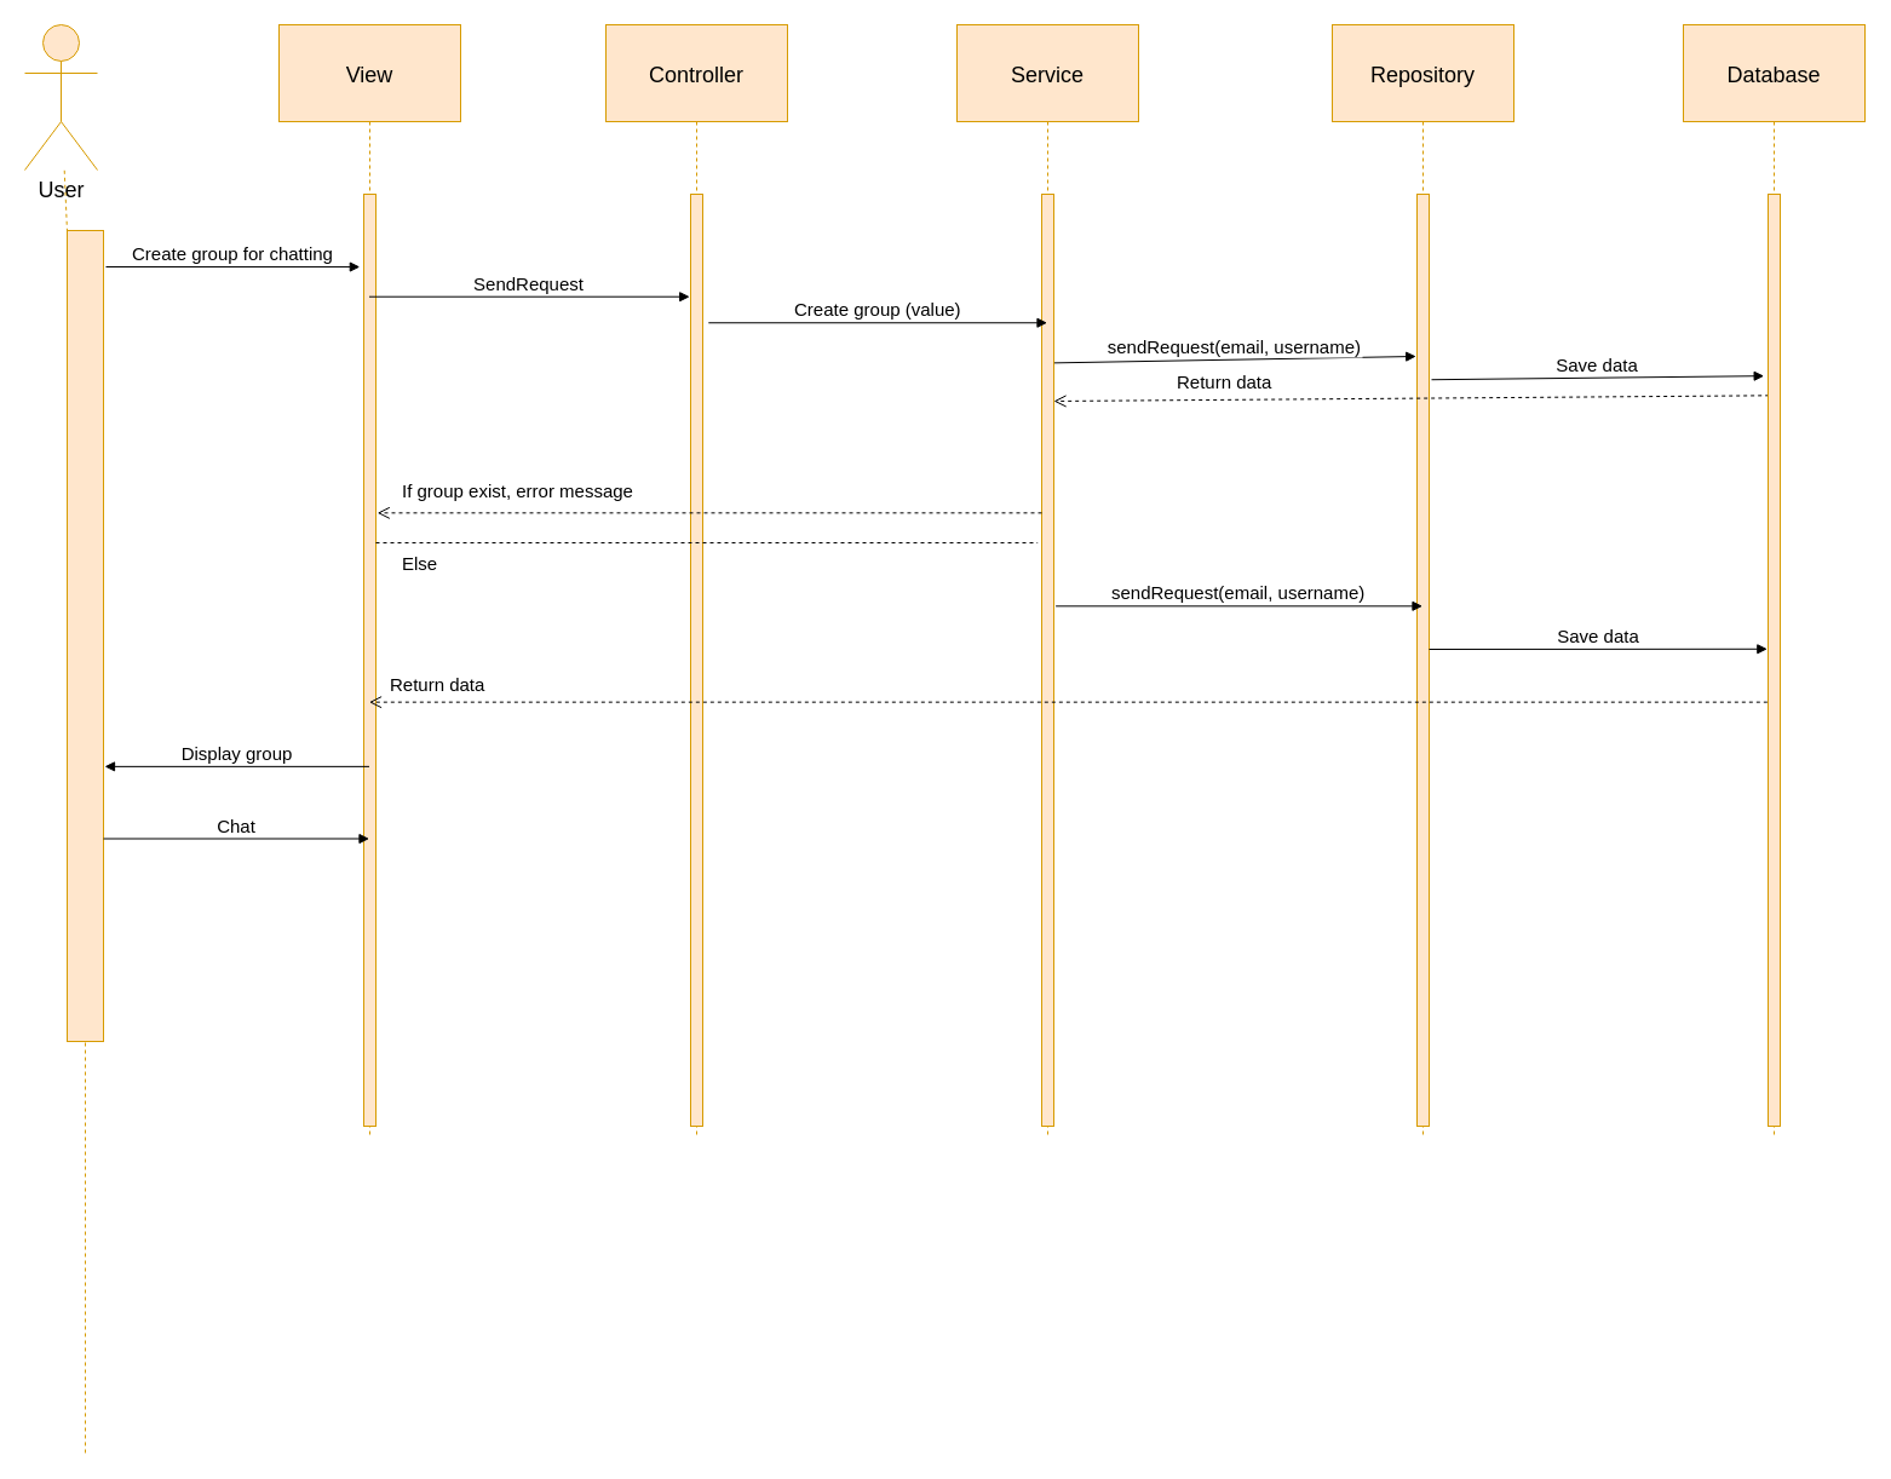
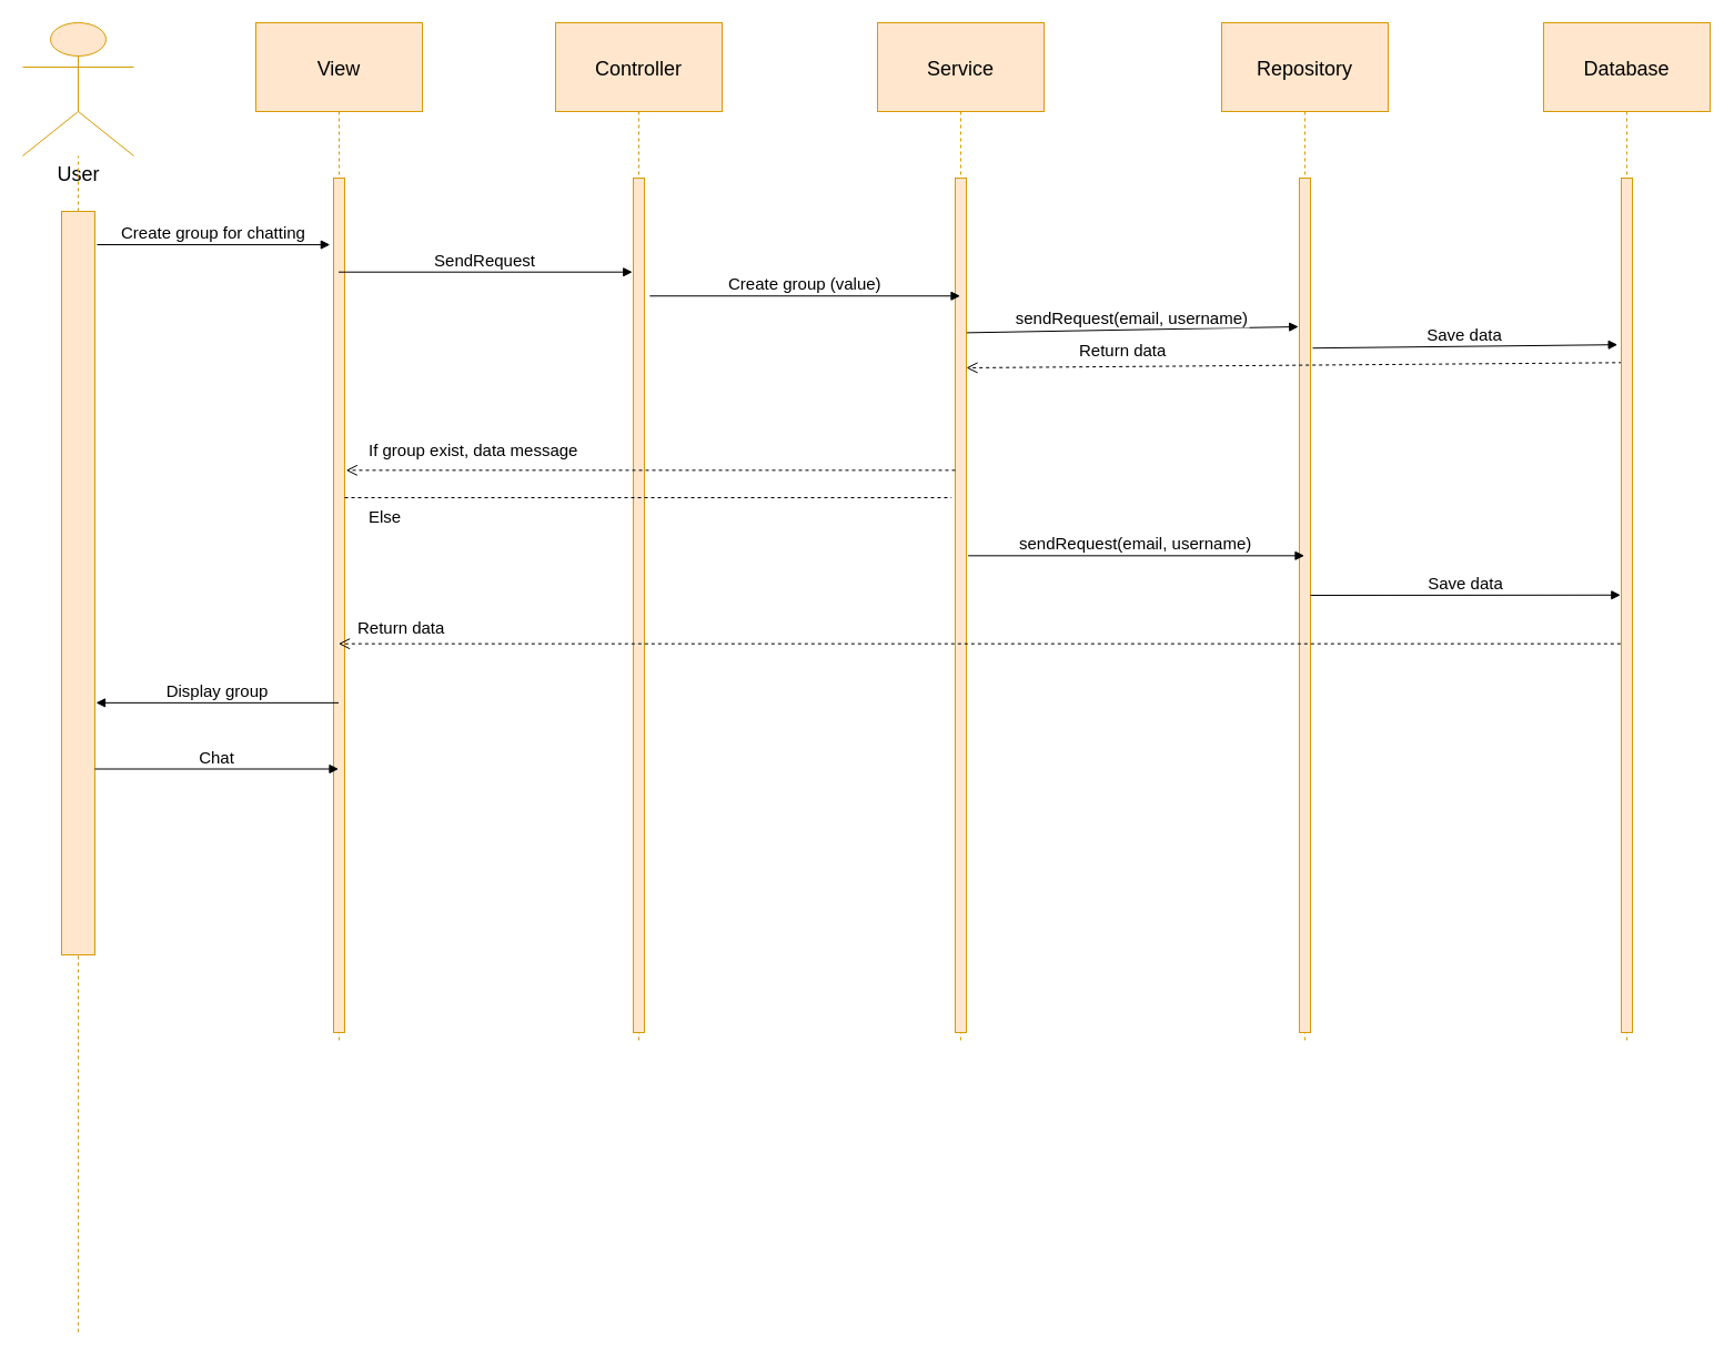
  <mxCell id="0" />
  <mxCell id="1" parent="0" />
- <mxCell id="2" value="&lt;span style=&quot;font-size: 18px&quot;&gt;User&lt;/span&gt;" style="shape=umlActor;verticalLabelPosition=bottom;verticalAlign=top;html=1;outlineConnect=0;fillColor=#ffe6cc;strokeColor=#d79b00;" parent="1" vertex="1"><mxGeometry x="20" y="20" width="60" height="120" as="geometry" /></mxCell>
+ <mxCell id="2" value="&lt;span style=&quot;font-size: 18px&quot;&gt;User&lt;/span&gt;" style="shape=umlActor;verticalLabelPosition=bottom;verticalAlign=top;html=1;outlineConnect=0;fillColor=#ffe6cc;strokeColor=#d79b00;" parent="1" vertex="1"><mxGeometry x="20" y="20" width="100" height="120" as="geometry" /></mxCell>
  <mxCell id="3" value="" style="endArrow=none;dashed=1;html=1;fillColor=#ffe6cc;strokeColor=#d79b00;" parent="1" source="4" target="2" edge="1"><mxGeometry width="50" height="50" relative="1" as="geometry"><mxPoint x="70" y="1200" as="sourcePoint" /><mxPoint x="810" y="380" as="targetPoint" /></mxGeometry></mxCell>
  <mxCell id="4" value="" style="rounded=0;whiteSpace=wrap;html=1;fillColor=#ffe6cc;strokeColor=#d79b00;" parent="1" vertex="1"><mxGeometry x="55" y="190" width="30" height="670" as="geometry" /></mxCell>
  <mxCell id="5" value="" style="endArrow=none;dashed=1;html=1;fillColor=#ffe6cc;strokeColor=#d79b00;" parent="1" target="4" edge="1"><mxGeometry width="50" height="50" relative="1" as="geometry"><mxPoint x="70" y="1200" as="sourcePoint" /><mxPoint x="70" y="140" as="targetPoint" /></mxGeometry></mxCell>
  <mxCell id="6" value="View" style="shape=umlLifeline;perimeter=lifelinePerimeter;container=1;collapsible=0;recursiveResize=0;rounded=0;shadow=0;strokeWidth=1;fillColor=#ffe6cc;strokeColor=#d79b00;size=80;fontSize=18;" parent="1" vertex="1"><mxGeometry x="230" y="20" width="150" height="920" as="geometry" /></mxCell>
  <mxCell id="7" value="" style="points=[];perimeter=orthogonalPerimeter;rounded=0;shadow=0;strokeWidth=1;fillColor=#ffe6cc;strokeColor=#d79b00;" parent="6" vertex="1"><mxGeometry x="70" y="140" width="10" height="770" as="geometry" /></mxCell>
  <mxCell id="8" value="Controller" style="shape=umlLifeline;perimeter=lifelinePerimeter;container=1;collapsible=0;recursiveResize=0;rounded=0;shadow=0;strokeWidth=1;fillColor=#ffe6cc;strokeColor=#d79b00;size=80;fontSize=18;" parent="1" vertex="1"><mxGeometry x="500" y="20" width="150" height="920" as="geometry" /></mxCell>
  <mxCell id="9" value="" style="points=[];perimeter=orthogonalPerimeter;rounded=0;shadow=0;strokeWidth=1;fillColor=#ffe6cc;strokeColor=#d79b00;" parent="8" vertex="1"><mxGeometry x="70" y="140" width="10" height="770" as="geometry" /></mxCell>
  <mxCell id="10" value="Service" style="shape=umlLifeline;perimeter=lifelinePerimeter;container=1;collapsible=0;recursiveResize=0;rounded=0;shadow=0;strokeWidth=1;fillColor=#ffe6cc;strokeColor=#d79b00;size=80;fontSize=18;" parent="1" vertex="1"><mxGeometry x="790" y="20" width="150" height="920" as="geometry" /></mxCell>
  <mxCell id="11" value="" style="points=[];perimeter=orthogonalPerimeter;rounded=0;shadow=0;strokeWidth=1;fillColor=#ffe6cc;strokeColor=#d79b00;" parent="10" vertex="1"><mxGeometry x="70" y="140" width="10" height="770" as="geometry" /></mxCell>
  <mxCell id="12" value="Repository" style="shape=umlLifeline;perimeter=lifelinePerimeter;container=1;collapsible=0;recursiveResize=0;rounded=0;shadow=0;strokeWidth=1;fillColor=#ffe6cc;strokeColor=#d79b00;size=80;fontSize=18;" parent="1" vertex="1"><mxGeometry x="1100" y="20" width="150" height="920" as="geometry" /></mxCell>
  <mxCell id="13" value="" style="points=[];perimeter=orthogonalPerimeter;rounded=0;shadow=0;strokeWidth=1;fillColor=#ffe6cc;strokeColor=#d79b00;" parent="12" vertex="1"><mxGeometry x="70" y="140" width="10" height="770" as="geometry" /></mxCell>
  <mxCell id="14" value="Create group for chatting" style="verticalAlign=bottom;endArrow=block;shadow=0;strokeWidth=1;fontSize=15;entryX=-0.319;entryY=0.078;entryDx=0;entryDy=0;entryPerimeter=0;" parent="1" target="7" edge="1"><mxGeometry relative="1" as="geometry"><mxPoint x="87" y="220" as="sourcePoint" /><mxPoint x="300" y="176" as="targetPoint" /></mxGeometry></mxCell>
  <mxCell id="15" value="SendRequest" style="verticalAlign=bottom;endArrow=block;shadow=0;strokeWidth=1;fontSize=15;entryX=-0.079;entryY=0.11;entryDx=0;entryDy=0;entryPerimeter=0;" parent="1" source="6" target="9" edge="1"><mxGeometry relative="1" as="geometry"><mxPoint x="96.8" y="185.74" as="sourcePoint" /><mxPoint x="310" y="186" as="targetPoint" /></mxGeometry></mxCell>
  <mxCell id="16" value="Create group (value)" style="verticalAlign=bottom;endArrow=block;shadow=0;strokeWidth=1;fontSize=15;exitX=1.481;exitY=0.138;exitDx=0;exitDy=0;exitPerimeter=0;" parent="1" source="9" target="10" edge="1"><mxGeometry relative="1" as="geometry"><mxPoint x="106.8" y="195.74" as="sourcePoint" /><mxPoint x="320" y="196" as="targetPoint" /></mxGeometry></mxCell>
  <mxCell id="17" value="sendRequest(email, username)" style="verticalAlign=bottom;endArrow=block;shadow=0;strokeWidth=1;fontSize=15;exitX=1.041;exitY=0.181;exitDx=0;exitDy=0;exitPerimeter=0;entryX=-0.079;entryY=0.174;entryDx=0;entryDy=0;entryPerimeter=0;" parent="1" source="11" target="13" edge="1"><mxGeometry relative="1" as="geometry"><mxPoint x="594.81" y="276.26" as="sourcePoint" /><mxPoint x="874.5" y="276.26" as="targetPoint" /></mxGeometry></mxCell>
  <mxCell id="18" value="" style="verticalAlign=bottom;endArrow=open;dashed=1;endSize=8;shadow=0;strokeWidth=1;exitX=0.067;exitY=0.216;exitDx=0;exitDy=0;exitPerimeter=0;" parent="1" source="29" edge="1"><mxGeometry relative="1" as="geometry"><mxPoint x="870" y="331" as="targetPoint" /><mxPoint x="1175" y="596" as="sourcePoint" /></mxGeometry></mxCell>
  <mxCell id="19" value="&lt;span style=&quot;color: rgb(0 , 0 , 0) ; font-family: &amp;#34;helvetica&amp;#34; ; font-size: 15px ; font-style: normal ; font-weight: 400 ; letter-spacing: normal ; text-align: center ; text-indent: 0px ; text-transform: none ; word-spacing: 0px ; background-color: rgb(255 , 255 , 255) ; display: inline ; float: none&quot;&gt;Return data&lt;/span&gt;" style="text;whiteSpace=wrap;html=1;" parent="1" vertex="1"><mxGeometry x="970" y="300" width="160" height="30" as="geometry" /></mxCell>
  <mxCell id="20" value="" style="verticalAlign=bottom;endArrow=open;dashed=1;endSize=8;shadow=0;strokeWidth=1;exitX=0;exitY=0.342;exitDx=0;exitDy=0;exitPerimeter=0;entryX=1.121;entryY=0.342;entryDx=0;entryDy=0;entryPerimeter=0;" parent="1" source="11" target="7" edge="1"><mxGeometry relative="1" as="geometry"><mxPoint x="880" y="341" as="targetPoint" /><mxPoint x="1179.21" y="340.94" as="sourcePoint" /></mxGeometry></mxCell>
  <mxCell id="21" value="" style="endArrow=none;dashed=1;html=1;fontSize=10;entryX=-0.333;entryY=0.374;entryDx=0;entryDy=0;entryPerimeter=0;" parent="1" target="11" edge="1"><mxGeometry width="50" height="50" relative="1" as="geometry"><mxPoint x="310" y="448" as="sourcePoint" /><mxPoint x="1253.16" y="448.28" as="targetPoint" /><Array as="points" /></mxGeometry></mxCell>
- <mxCell id="22" value="&lt;span style=&quot;color: rgb(0 , 0 , 0) ; font-family: &amp;#34;helvetica&amp;#34; ; font-size: 15px ; font-style: normal ; font-weight: 400 ; letter-spacing: normal ; text-align: center ; text-indent: 0px ; text-transform: none ; word-spacing: 0px ; background-color: rgb(255 , 255 , 255) ; display: inline ; float: none&quot;&gt;If group exist, error message&lt;/span&gt;" style="text;whiteSpace=wrap;html=1;" parent="1" vertex="1"><mxGeometry x="330" y="390" width="220" height="30" as="geometry" /></mxCell>
+ <mxCell id="22" value="&lt;span style=&quot;color: rgb(0 , 0 , 0) ; font-family: &amp;#34;helvetica&amp;#34; ; font-size: 15px ; font-style: normal ; font-weight: 400 ; letter-spacing: normal ; text-align: center ; text-indent: 0px ; text-transform: none ; word-spacing: 0px ; background-color: rgb(255 , 255 , 255) ; display: inline ; float: none&quot;&gt;If group exist, data message&lt;/span&gt;" style="text;whiteSpace=wrap;html=1;" parent="1" vertex="1"><mxGeometry x="330" y="390" width="220" height="30" as="geometry" /></mxCell>
  <mxCell id="23" value="&lt;span style=&quot;color: rgb(0 , 0 , 0) ; font-family: &amp;#34;helvetica&amp;#34; ; font-size: 15px ; font-style: normal ; font-weight: 400 ; letter-spacing: normal ; text-align: center ; text-indent: 0px ; text-transform: none ; word-spacing: 0px ; background-color: rgb(255 , 255 , 255) ; display: inline ; float: none&quot;&gt;Else&lt;br&gt;&lt;/span&gt;" style="text;whiteSpace=wrap;html=1;" parent="1" vertex="1"><mxGeometry x="330" y="450" width="150" height="30" as="geometry" /></mxCell>
  <mxCell id="24" value="sendRequest(email, username)" style="verticalAlign=bottom;endArrow=block;shadow=0;strokeWidth=1;fontSize=15;exitX=1.161;exitY=0.442;exitDx=0;exitDy=0;exitPerimeter=0;" parent="1" source="11" target="12" edge="1"><mxGeometry relative="1" as="geometry"><mxPoint x="880.41" y="309.37" as="sourcePoint" /><mxPoint x="1179.21" y="303.98" as="targetPoint" /></mxGeometry></mxCell>
  <mxCell id="25" value="" style="verticalAlign=bottom;endArrow=open;dashed=1;endSize=8;shadow=0;strokeWidth=1;exitX=-0.067;exitY=0.545;exitDx=0;exitDy=0;exitPerimeter=0;" parent="1" source="29" target="6" edge="1"><mxGeometry relative="1" as="geometry"><mxPoint x="314.81" y="595.86" as="targetPoint" /><mxPoint x="1169" y="623" as="sourcePoint" /></mxGeometry></mxCell>
  <mxCell id="26" value="&lt;div style=&quot;text-align: center&quot;&gt;&lt;font face=&quot;helvetica&quot;&gt;&lt;span style=&quot;font-size: 15px ; background-color: rgb(255 , 255 , 255)&quot;&gt;Return data&lt;/span&gt;&lt;/font&gt;&lt;/div&gt;" style="text;whiteSpace=wrap;html=1;" parent="1" vertex="1"><mxGeometry x="320" y="550" width="110" height="30" as="geometry" /></mxCell>
  <mxCell id="27" value="Display group" style="verticalAlign=bottom;endArrow=block;shadow=0;strokeWidth=1;fontSize=15;entryX=1.033;entryY=0.661;entryDx=0;entryDy=0;entryPerimeter=0;" parent="1" source="6" target="4" edge="1"><mxGeometry relative="1" as="geometry"><mxPoint x="314.5" y="254.7" as="sourcePoint" /><mxPoint x="579.21" y="254.7" as="targetPoint" /></mxGeometry></mxCell>
  <mxCell id="28" value="Database" style="shape=umlLifeline;perimeter=lifelinePerimeter;container=1;collapsible=0;recursiveResize=0;rounded=0;shadow=0;strokeWidth=1;fillColor=#ffe6cc;strokeColor=#d79b00;size=80;fontSize=18;" parent="1" vertex="1"><mxGeometry x="1390" y="20" width="150" height="920" as="geometry" /></mxCell>
  <mxCell id="29" value="" style="points=[];perimeter=orthogonalPerimeter;rounded=0;shadow=0;strokeWidth=1;fillColor=#ffe6cc;strokeColor=#d79b00;" parent="28" vertex="1"><mxGeometry x="70" y="140" width="10" height="770" as="geometry" /></mxCell>
  <mxCell id="30" value="Save data" style="verticalAlign=bottom;endArrow=block;shadow=0;strokeWidth=1;fontSize=15;exitX=1.2;exitY=0.199;exitDx=0;exitDy=0;exitPerimeter=0;entryX=-0.333;entryY=0.195;entryDx=0;entryDy=0;entryPerimeter=0;" parent="1" source="13" target="29" edge="1"><mxGeometry relative="1" as="geometry"><mxPoint x="880.41" y="309.37" as="sourcePoint" /><mxPoint x="1179.21" y="303.98" as="targetPoint" /></mxGeometry></mxCell>
  <mxCell id="31" value="Save data" style="verticalAlign=bottom;endArrow=block;shadow=0;strokeWidth=1;fontSize=15;entryX=-0.067;entryY=0.488;entryDx=0;entryDy=0;entryPerimeter=0;" parent="1" target="29" edge="1"><mxGeometry relative="1" as="geometry"><mxPoint x="1180" y="536" as="sourcePoint" /><mxPoint x="1466.67" y="320.15" as="targetPoint" /></mxGeometry></mxCell>
  <mxCell id="32" value="Chat" style="verticalAlign=bottom;endArrow=block;shadow=0;strokeWidth=1;fontSize=15;exitX=1;exitY=0.75;exitDx=0;exitDy=0;" edge="1" parent="1" source="4" target="6"><mxGeometry relative="1" as="geometry"><mxPoint x="314.5" y="642.87" as="sourcePoint" /><mxPoint x="95.99" y="642.87" as="targetPoint" /></mxGeometry></mxCell>
